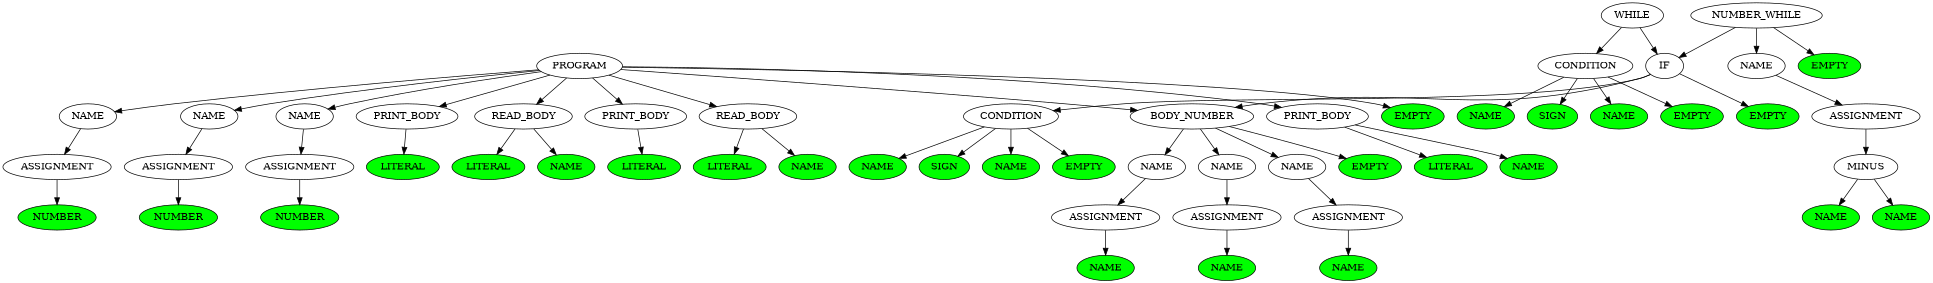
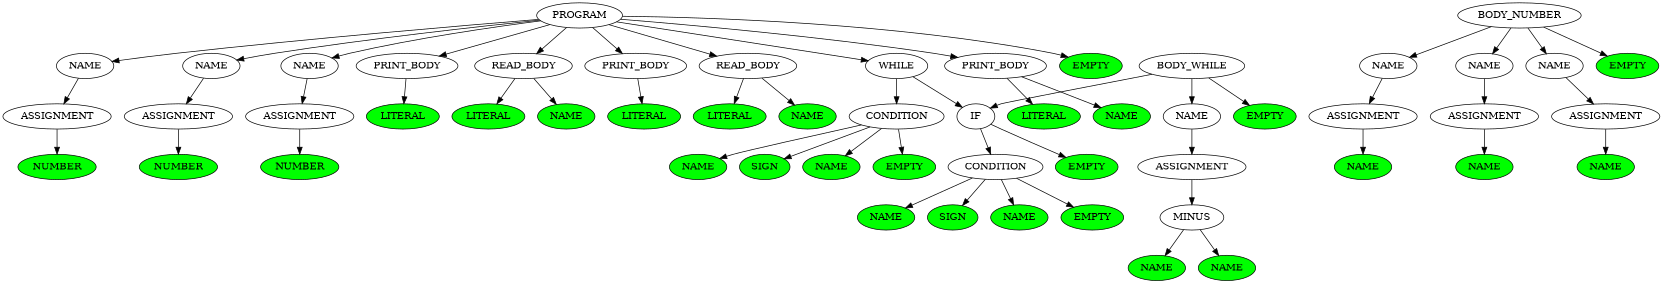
  digraph {
    fontname="DejaVu Serif"
    ordering=out
    node [fontname="DejaVu Serif" fillcolor=green style=filled]
    edge [fontname="DejaVu Serif"]
    n1 [label=PROGRAM fillcolor="" style=""]
    n2 [label=NAME fillcolor="" style=""]
    n3 [label=NAME fillcolor="" style=""]
    n4 [label=NAME fillcolor="" style=""]
    n5 [label=PRINT_BODY fillcolor="" style=""]
    n6 [label=READ_BODY fillcolor="" style=""]
    n7 [label=PRINT_BODY fillcolor="" style=""]
    n8 [label=READ_BODY fillcolor="" style=""]
    n9 [label=WHILE fillcolor="" style=""]
    n10 [label=PRINT_BODY fillcolor="" style=""]
    n11 [label=EMPTY]
    n12 [label=ASSIGNMENT fillcolor="" style=""]
    n13 [label=ASSIGNMENT fillcolor="" style=""]
    n14 [label=ASSIGNMENT fillcolor="" style=""]
    n15 [label=LITERAL]
    n16 [label=LITERAL]
    n17 [label=NAME]
    n18 [label=LITERAL]
    n19 [label=LITERAL]
    n20 [label=NAME]
    n21 [label=CONDITION fillcolor="" style=""]
    n22 [label=IF fillcolor="" style=""]
    n23 [label=LITERAL]
    n24 [label=NAME]
    n25 [label=NUMBER]
    n26 [label=NUMBER]
    n27 [label=NUMBER]
    n28 [label=NAME]
    n29 [label=SIGN]
    n30 [label=NAME]
    n31 [label=EMPTY]
-   n32 [label=NUMBER_WHILE fillcolor="" style=""]
+   n32 [label=BODY_WHILE fillcolor="" style=""]
    n33 [label=NAME fillcolor="" style=""]
    n34 [label=EMPTY]
    n35 [label=CONDITION fillcolor="" style=""]
    n36 [label=BODY_NUMBER fillcolor="" style=""]
    n37 [label=EMPTY]
    n38 [label=ASSIGNMENT fillcolor="" style=""]
    n39 [label=NAME]
    n40 [label=SIGN]
    n41 [label=NAME]
    n42 [label=EMPTY]
    n43 [label=NAME fillcolor="" style=""]
    n44 [label=NAME fillcolor="" style=""]
    n45 [label=NAME fillcolor="" style=""]
    n46 [label=EMPTY]
    n47 [label=ASSIGNMENT fillcolor="" style=""]
    n48 [label=ASSIGNMENT fillcolor="" style=""]
    n49 [label=ASSIGNMENT fillcolor="" style=""]
    n50 [label=NAME]
    n51 [label=NAME]
    n52 [label=NAME]
    n53 [label=MINUS fillcolor="" style=""]
    n54 [label=NAME]
    n55 [label=NAME]
    n1 -> n2
    n1 -> n3
    n1 -> n4
    n1 -> n5
    n1 -> n6
    n1 -> n7
    n1 -> n8
-   n1 -> n36
+   n1 -> n9
    n1 -> n10
    n1 -> n11
    n2 -> n12
    n3 -> n13
    n4 -> n14
    n5 -> n15
    n6 -> n16
    n6 -> n17
    n7 -> n18
    n8 -> n19
    n8 -> n20
    n9 -> n21
    n9 -> n22
    n10 -> n23
    n10 -> n24
    n12 -> n25
    n13 -> n26
    n14 -> n27
    n21 -> n28
    n21 -> n29
    n21 -> n30
    n21 -> n31
    n22 -> n35
-   n22 -> n36
    n22 -> n37
    n32 -> n22
    n32 -> n33
    n32 -> n34
    n33 -> n38
    n35 -> n39
    n35 -> n40
    n35 -> n41
    n35 -> n42
    n36 -> n43
    n36 -> n44
    n36 -> n45
    n36 -> n46
    n38 -> n53
    n43 -> n47
    n44 -> n48
    n45 -> n49
    n47 -> n50
    n48 -> n51
    n49 -> n52
    n53 -> n54
    n53 -> n55
  }
